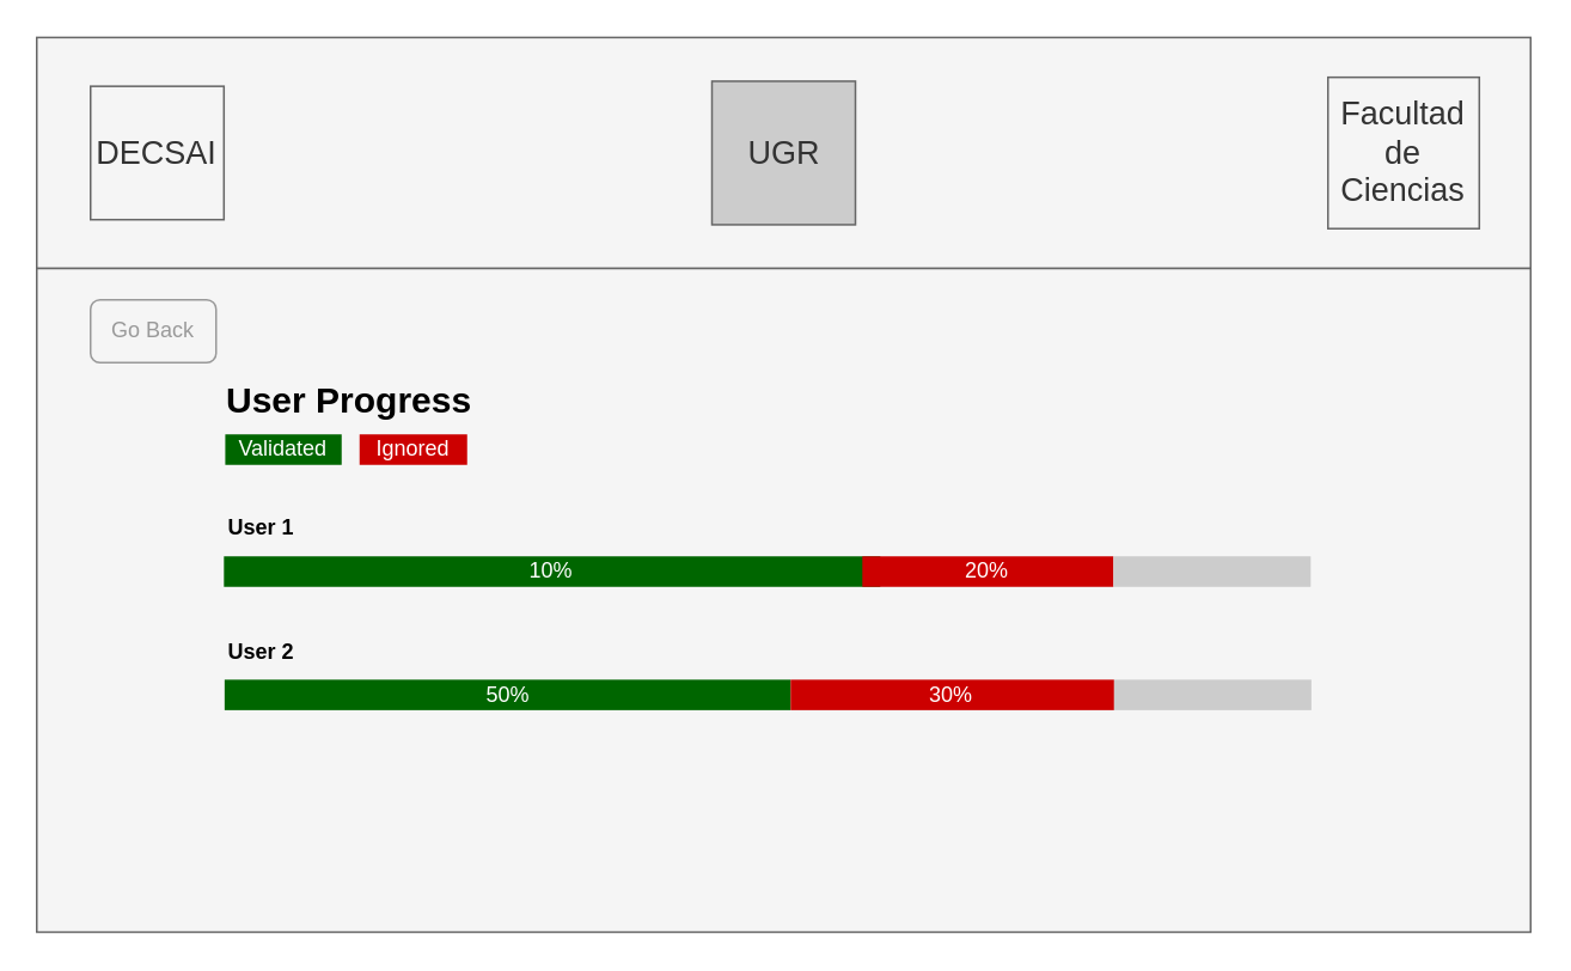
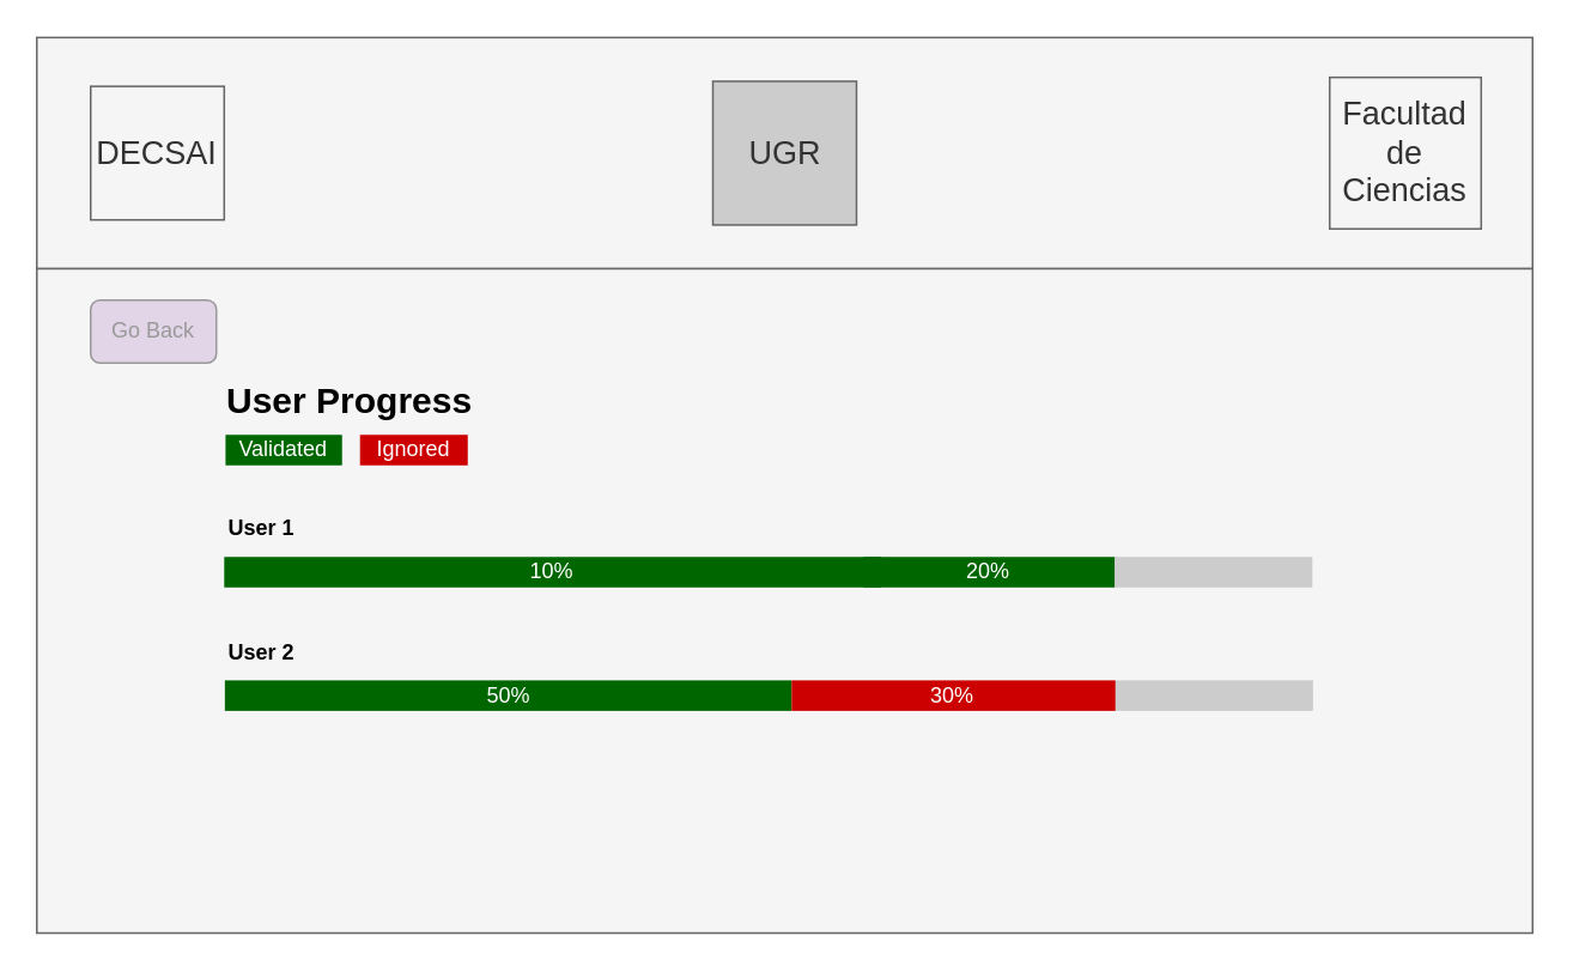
  <mxCell id="0" />
  <mxCell id="1" parent="0" />
  <mxCell id="2" value="" style="rounded=0;whiteSpace=wrap;html=1;fillColor=#f5f5f5;strokeColor=#666666;fontColor=#333333;" parent="1" vertex="1"><mxGeometry x="20" y="20.25" width="833" height="128.75" as="geometry" /></mxCell>
  <mxCell id="3" value="&lt;font style=&quot;font-size: 18px;&quot;&gt;DECSAI&lt;/font&gt;" style="whiteSpace=wrap;html=1;aspect=fixed;fillColor=#f5f5f5;fontColor=#333333;strokeColor=#666666;fontSize=18;" parent="1" vertex="1"><mxGeometry x="50" y="47.44" width="74.37" height="74.37" as="geometry" /></mxCell>
  <mxCell id="4" value="&lt;font style=&quot;font-size: 18px;&quot;&gt;UGR&lt;/font&gt;" style="whiteSpace=wrap;html=1;aspect=fixed;fillColor=#cccccc;fontColor=#333333;strokeColor=#666666;fontSize=18;" parent="1" vertex="1"><mxGeometry x="396.5" y="44.63" width="80" height="80" as="geometry" /></mxCell>
  <mxCell id="5" value="&lt;font style=&quot;font-size: 18px;&quot;&gt;Facultad de Ciencias&lt;/font&gt;" style="whiteSpace=wrap;html=1;aspect=fixed;fillColor=#f5f5f5;fontColor=#333333;strokeColor=#666666;" parent="1" vertex="1"><mxGeometry x="740" y="42.44" width="84.37" height="84.37" as="geometry" /></mxCell>
  <mxCell id="6" value="" style="rounded=0;whiteSpace=wrap;html=1;fillColor=#f5f5f5;fontColor=#333333;strokeColor=#666666;movable=1;resizable=1;rotatable=1;deletable=1;editable=1;connectable=1;" parent="1" vertex="1"><mxGeometry x="20.01" y="149" width="833" height="370" as="geometry" /></mxCell>
- <mxCell id="7" value="Go Back" style="rounded=1;whiteSpace=wrap;html=1;fillColor=#f5f5f5;fontColor=#999999;strokeColor=#999999;" parent="1" vertex="1"><mxGeometry x="50" y="166.5" width="70" height="35" as="geometry" /></mxCell>
+ <mxCell id="7" value="Go Back" style="rounded=1;whiteSpace=wrap;html=1;fillColor=#e1d5e7;fontColor=#999999;strokeColor=#999999;" parent="1" vertex="1"><mxGeometry x="50" y="166.5" width="70" height="35" as="geometry" /></mxCell>
  <mxCell id="8" value="&lt;div style=&quot;&quot;&gt;&lt;span style=&quot;color: rgb(0, 0, 0); background-color: initial;&quot;&gt;User Progress&lt;/span&gt;&lt;/div&gt;" style="text;html=1;strokeColor=none;fillColor=none;align=left;verticalAlign=middle;whiteSpace=wrap;rounded=0;fontSize=20;fontStyle=1" parent="1" vertex="1"><mxGeometry x="124.37" y="201.5" width="267.19" height="40" as="geometry" /></mxCell>
  <mxCell id="9" value="User 1" style="text;html=1;strokeColor=none;fillColor=none;align=left;verticalAlign=middle;whiteSpace=wrap;rounded=0;fontStyle=1;fontColor=#000000;" parent="1" vertex="1"><mxGeometry x="124.74" y="279" width="60" height="30" as="geometry" /></mxCell>
  <mxCell id="10" value="10%" style="rounded=0;whiteSpace=wrap;html=1;fontColor=#FFFFFF;fillColor=#006600;strokeColor=none;" parent="1" vertex="1"><mxGeometry x="124.37" y="309.5" width="366" height="17" as="geometry" /></mxCell>
- <mxCell id="11" value="20%" style="rounded=0;whiteSpace=wrap;html=1;fontColor=#FFFFFF;fillColor=#CC0000;strokeColor=none;" parent="1" vertex="1"><mxGeometry x="480.37" y="309.5" width="140" height="17" as="geometry" /></mxCell>
+ <mxCell id="11" value="20%" style="rounded=0;whiteSpace=wrap;html=1;fontColor=#FFFFFF;fillColor=#006600;strokeColor=none;" parent="1" vertex="1"><mxGeometry x="480.37" y="309.5" width="140" height="17" as="geometry" /></mxCell>
  <mxCell id="12" value="" style="rounded=0;whiteSpace=wrap;html=1;fontColor=#000000;fillColor=#CCCCCC;strokeColor=none;" parent="1" vertex="1"><mxGeometry x="620.37" y="309.5" width="110" height="17" as="geometry" /></mxCell>
  <mxCell id="13" value="User 2" style="text;html=1;strokeColor=none;fillColor=none;align=left;verticalAlign=middle;whiteSpace=wrap;rounded=0;fontStyle=1;fontColor=#000000;" parent="1" vertex="1"><mxGeometry x="125.11" y="347.75" width="60" height="30" as="geometry" /></mxCell>
  <mxCell id="14" value="50%" style="rounded=0;whiteSpace=wrap;html=1;fontColor=#FFFFFF;fillColor=#006600;strokeColor=none;" parent="1" vertex="1"><mxGeometry x="124.74" y="378.25" width="315.63" height="17" as="geometry" /></mxCell>
  <mxCell id="15" value="30%" style="rounded=0;whiteSpace=wrap;html=1;fontColor=#FFFFFF;fillColor=#CC0000;strokeColor=none;" parent="1" vertex="1"><mxGeometry x="440.37" y="378.25" width="180.37" height="17" as="geometry" /></mxCell>
  <mxCell id="16" value="" style="rounded=0;whiteSpace=wrap;html=1;fontColor=#000000;fillColor=#CCCCCC;strokeColor=none;" parent="1" vertex="1"><mxGeometry x="620.74" y="378.25" width="110" height="17" as="geometry" /></mxCell>
  <mxCell id="17" value="Validated" style="rounded=0;whiteSpace=wrap;html=1;fontColor=#FFFFFF;fillColor=#006600;strokeColor=none;" parent="1" vertex="1"><mxGeometry x="125.11" y="241.5" width="64.89" height="17" as="geometry" /></mxCell>
  <mxCell id="18" value="Ignored" style="rounded=0;whiteSpace=wrap;html=1;fontColor=#FFFFFF;fillColor=#CC0000;strokeColor=none;" parent="1" vertex="1"><mxGeometry x="200" y="241.5" width="60" height="17" as="geometry" /></mxCell>
